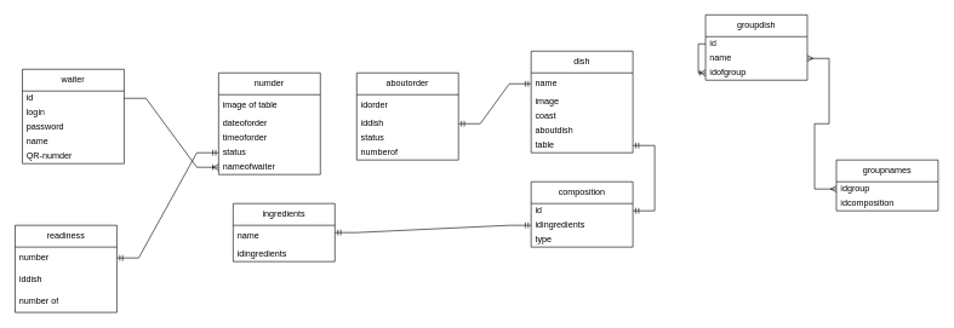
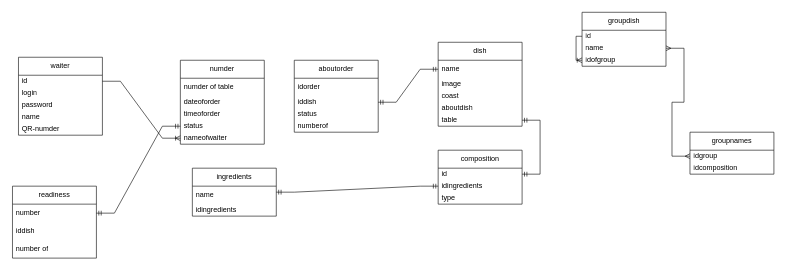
  <mxCell id="0" />
  <mxCell id="1" parent="0" />
  <mxCell id="2" value="numder" style="swimlane;fontStyle=0;childLayout=stackLayout;horizontal=1;startSize=30;horizontalStack=0;resizeParent=1;resizeParentMax=0;resizeLast=0;collapsible=1;marginBottom=0;whiteSpace=wrap;html=1;" parent="1" vertex="1"><mxGeometry x="300" y="100" width="140" height="140" as="geometry" /></mxCell>
- <mxCell id="3" value="image of table" style="text;strokeColor=none;fillColor=none;align=left;verticalAlign=middle;spacingLeft=4;spacingRight=4;overflow=hidden;points=[[0,0.5],[1,0.5]];portConstraint=eastwest;rotatable=0;whiteSpace=wrap;html=1;" parent="2" vertex="1"><mxGeometry y="30" width="140" height="30" as="geometry" /></mxCell>
+ <mxCell id="3" value="numder of table" style="text;strokeColor=none;fillColor=none;align=left;verticalAlign=middle;spacingLeft=4;spacingRight=4;overflow=hidden;points=[[0,0.5],[1,0.5]];portConstraint=eastwest;rotatable=0;whiteSpace=wrap;html=1;" parent="2" vertex="1"><mxGeometry y="30" width="140" height="30" as="geometry" /></mxCell>
  <mxCell id="4" value="dateoforder" style="text;strokeColor=none;fillColor=none;align=left;verticalAlign=middle;spacingLeft=4;spacingRight=4;overflow=hidden;points=[[0,0.5],[1,0.5]];portConstraint=eastwest;rotatable=0;whiteSpace=wrap;html=1;" parent="2" vertex="1"><mxGeometry y="60" width="140" height="20" as="geometry" /></mxCell>
  <mxCell id="5" value="timeoforder" style="text;strokeColor=none;fillColor=none;align=left;verticalAlign=middle;spacingLeft=4;spacingRight=4;overflow=hidden;points=[[0,0.5],[1,0.5]];portConstraint=eastwest;rotatable=0;whiteSpace=wrap;html=1;" parent="2" vertex="1"><mxGeometry y="80" width="140" height="20" as="geometry" /></mxCell>
  <mxCell id="6" value="status" style="text;strokeColor=none;fillColor=none;align=left;verticalAlign=middle;spacingLeft=4;spacingRight=4;overflow=hidden;points=[[0,0.5],[1,0.5]];portConstraint=eastwest;rotatable=0;whiteSpace=wrap;html=1;" parent="2" vertex="1"><mxGeometry y="100" width="140" height="20" as="geometry" /></mxCell>
  <mxCell id="7" value="nameofwaiter" style="text;strokeColor=none;fillColor=none;align=left;verticalAlign=middle;spacingLeft=4;spacingRight=4;overflow=hidden;points=[[0,0.5],[1,0.5]];portConstraint=eastwest;rotatable=0;whiteSpace=wrap;html=1;" vertex="1" parent="2"><mxGeometry y="120" width="140" height="20" as="geometry" /></mxCell>
  <mxCell id="8" value="aboutorder" style="swimlane;fontStyle=0;childLayout=stackLayout;horizontal=1;startSize=30;horizontalStack=0;resizeParent=1;resizeParentMax=0;resizeLast=0;collapsible=1;marginBottom=0;whiteSpace=wrap;html=1;" parent="1" vertex="1"><mxGeometry x="490" y="100" width="140" height="120" as="geometry" /></mxCell>
  <mxCell id="9" value="idorder" style="text;strokeColor=none;fillColor=none;align=left;verticalAlign=middle;spacingLeft=4;spacingRight=4;overflow=hidden;points=[[0,0.5],[1,0.5]];portConstraint=eastwest;rotatable=0;whiteSpace=wrap;html=1;" parent="8" vertex="1"><mxGeometry y="30" width="140" height="30" as="geometry" /></mxCell>
  <mxCell id="10" value="iddish" style="text;strokeColor=none;fillColor=none;align=left;verticalAlign=middle;spacingLeft=4;spacingRight=4;overflow=hidden;points=[[0,0.5],[1,0.5]];portConstraint=eastwest;rotatable=0;whiteSpace=wrap;html=1;" parent="8" vertex="1"><mxGeometry y="60" width="140" height="20" as="geometry" /></mxCell>
  <mxCell id="11" value="status" style="text;strokeColor=none;fillColor=none;align=left;verticalAlign=middle;spacingLeft=4;spacingRight=4;overflow=hidden;points=[[0,0.5],[1,0.5]];portConstraint=eastwest;rotatable=0;whiteSpace=wrap;html=1;" parent="8" vertex="1"><mxGeometry y="80" width="140" height="20" as="geometry" /></mxCell>
  <mxCell id="12" value="numberof" style="text;strokeColor=none;fillColor=none;align=left;verticalAlign=middle;spacingLeft=4;spacingRight=4;overflow=hidden;points=[[0,0.5],[1,0.5]];portConstraint=eastwest;rotatable=0;whiteSpace=wrap;html=1;" parent="8" vertex="1"><mxGeometry y="100" width="140" height="20" as="geometry" /></mxCell>
  <mxCell id="13" value="dish" style="swimlane;fontStyle=0;childLayout=stackLayout;horizontal=1;startSize=30;horizontalStack=0;resizeParent=1;resizeParentMax=0;resizeLast=0;collapsible=1;marginBottom=0;whiteSpace=wrap;html=1;" parent="1" vertex="1"><mxGeometry x="730" y="70" width="140" height="140" as="geometry" /></mxCell>
  <mxCell id="14" value="name" style="text;strokeColor=none;fillColor=none;align=left;verticalAlign=middle;spacingLeft=4;spacingRight=4;overflow=hidden;points=[[0,0.5],[1,0.5]];portConstraint=eastwest;rotatable=0;whiteSpace=wrap;html=1;" parent="13" vertex="1"><mxGeometry y="30" width="140" height="30" as="geometry" /></mxCell>
  <mxCell id="15" value="image" style="text;strokeColor=none;fillColor=none;align=left;verticalAlign=middle;spacingLeft=4;spacingRight=4;overflow=hidden;points=[[0,0.5],[1,0.5]];portConstraint=eastwest;rotatable=0;whiteSpace=wrap;html=1;" parent="13" vertex="1"><mxGeometry y="60" width="140" height="20" as="geometry" /></mxCell>
  <mxCell id="16" value="coast" style="text;strokeColor=none;fillColor=none;align=left;verticalAlign=middle;spacingLeft=4;spacingRight=4;overflow=hidden;points=[[0,0.5],[1,0.5]];portConstraint=eastwest;rotatable=0;whiteSpace=wrap;html=1;" parent="13" vertex="1"><mxGeometry y="80" width="140" height="20" as="geometry" /></mxCell>
  <mxCell id="17" value="aboutdish" style="text;strokeColor=none;fillColor=none;align=left;verticalAlign=middle;spacingLeft=4;spacingRight=4;overflow=hidden;points=[[0,0.5],[1,0.5]];portConstraint=eastwest;rotatable=0;whiteSpace=wrap;html=1;" parent="13" vertex="1"><mxGeometry y="100" width="140" height="20" as="geometry" /></mxCell>
  <mxCell id="18" value="table" style="text;strokeColor=none;fillColor=none;align=left;verticalAlign=middle;spacingLeft=4;spacingRight=4;overflow=hidden;points=[[0,0.5],[1,0.5]];portConstraint=eastwest;rotatable=0;whiteSpace=wrap;html=1;" parent="13" vertex="1"><mxGeometry y="120" width="140" height="20" as="geometry" /></mxCell>
  <mxCell id="19" value="ingredients" style="swimlane;fontStyle=0;childLayout=stackLayout;horizontal=1;startSize=30;horizontalStack=0;resizeParent=1;resizeParentMax=0;resizeLast=0;collapsible=1;marginBottom=0;whiteSpace=wrap;html=1;" parent="1" vertex="1"><mxGeometry x="320" y="280" width="140" height="80" as="geometry" /></mxCell>
  <mxCell id="20" value="name" style="text;strokeColor=none;fillColor=none;align=left;verticalAlign=middle;spacingLeft=4;spacingRight=4;overflow=hidden;points=[[0,0.5],[1,0.5]];portConstraint=eastwest;rotatable=0;whiteSpace=wrap;html=1;" parent="19" vertex="1"><mxGeometry y="30" width="140" height="30" as="geometry" /></mxCell>
  <mxCell id="21" value="idingredients" style="text;strokeColor=none;fillColor=none;align=left;verticalAlign=middle;spacingLeft=4;spacingRight=4;overflow=hidden;points=[[0,0.5],[1,0.5]];portConstraint=eastwest;rotatable=0;whiteSpace=wrap;html=1;" parent="19" vertex="1"><mxGeometry y="60" width="140" height="20" as="geometry" /></mxCell>
  <mxCell id="22" value="composition" style="swimlane;fontStyle=0;childLayout=stackLayout;horizontal=1;startSize=30;horizontalStack=0;resizeParent=1;resizeParentMax=0;resizeLast=0;collapsible=1;marginBottom=0;whiteSpace=wrap;html=1;" parent="1" vertex="1"><mxGeometry x="730" y="250" width="140" height="90" as="geometry" /></mxCell>
  <mxCell id="23" value="id" style="text;strokeColor=none;fillColor=none;align=left;verticalAlign=middle;spacingLeft=4;spacingRight=4;overflow=hidden;points=[[0,0.5],[1,0.5]];portConstraint=eastwest;rotatable=0;whiteSpace=wrap;html=1;" parent="22" vertex="1"><mxGeometry y="30" width="140" height="20" as="geometry" /></mxCell>
  <mxCell id="24" value="idingredients" style="text;strokeColor=none;fillColor=none;align=left;verticalAlign=middle;spacingLeft=4;spacingRight=4;overflow=hidden;points=[[0,0.5],[1,0.5]];portConstraint=eastwest;rotatable=0;whiteSpace=wrap;html=1;" parent="22" vertex="1"><mxGeometry y="50" width="140" height="20" as="geometry" /></mxCell>
  <mxCell id="25" value="type" style="text;strokeColor=none;fillColor=none;align=left;verticalAlign=middle;spacingLeft=4;spacingRight=4;overflow=hidden;points=[[0,0.5],[1,0.5]];portConstraint=eastwest;rotatable=0;whiteSpace=wrap;html=1;" vertex="1" parent="22"><mxGeometry y="70" width="140" height="20" as="geometry" /></mxCell>
  <mxCell id="26" value="readiness" style="swimlane;fontStyle=0;childLayout=stackLayout;horizontal=1;startSize=30;horizontalStack=0;resizeParent=1;resizeParentMax=0;resizeLast=0;collapsible=1;marginBottom=0;whiteSpace=wrap;html=1;" parent="1" vertex="1"><mxGeometry x="20" y="310" width="140" height="120" as="geometry" /></mxCell>
  <mxCell id="27" value="number" style="text;strokeColor=none;fillColor=none;align=left;verticalAlign=middle;spacingLeft=4;spacingRight=4;overflow=hidden;points=[[0,0.5],[1,0.5]];portConstraint=eastwest;rotatable=0;whiteSpace=wrap;html=1;" parent="26" vertex="1"><mxGeometry y="30" width="140" height="30" as="geometry" /></mxCell>
  <mxCell id="28" value="iddish" style="text;strokeColor=none;fillColor=none;align=left;verticalAlign=middle;spacingLeft=4;spacingRight=4;overflow=hidden;points=[[0,0.5],[1,0.5]];portConstraint=eastwest;rotatable=0;whiteSpace=wrap;html=1;" parent="26" vertex="1"><mxGeometry y="60" width="140" height="30" as="geometry" /></mxCell>
  <mxCell id="29" value="number of" style="text;strokeColor=none;fillColor=none;align=left;verticalAlign=middle;spacingLeft=4;spacingRight=4;overflow=hidden;points=[[0,0.5],[1,0.5]];portConstraint=eastwest;rotatable=0;whiteSpace=wrap;html=1;" parent="26" vertex="1"><mxGeometry y="90" width="140" height="30" as="geometry" /></mxCell>
  <mxCell id="30" value="groupnames" style="swimlane;fontStyle=0;childLayout=stackLayout;horizontal=1;startSize=30;horizontalStack=0;resizeParent=1;resizeParentMax=0;resizeLast=0;collapsible=1;marginBottom=0;whiteSpace=wrap;html=1;" parent="1" vertex="1"><mxGeometry x="1150" y="220" width="140" height="70" as="geometry" /></mxCell>
  <mxCell id="31" value="idgroup" style="text;strokeColor=none;fillColor=none;align=left;verticalAlign=middle;spacingLeft=4;spacingRight=4;overflow=hidden;points=[[0,0.5],[1,0.5]];portConstraint=eastwest;rotatable=0;whiteSpace=wrap;html=1;" parent="30" vertex="1"><mxGeometry y="30" width="140" height="20" as="geometry" /></mxCell>
  <mxCell id="32" value="idcomposition" style="text;strokeColor=none;fillColor=none;align=left;verticalAlign=middle;spacingLeft=4;spacingRight=4;overflow=hidden;points=[[0,0.5],[1,0.5]];portConstraint=eastwest;rotatable=0;whiteSpace=wrap;html=1;" parent="30" vertex="1"><mxGeometry y="50" width="140" height="20" as="geometry" /></mxCell>
  <mxCell id="33" value="groupdish" style="swimlane;fontStyle=0;childLayout=stackLayout;horizontal=1;startSize=30;horizontalStack=0;resizeParent=1;resizeParentMax=0;resizeLast=0;collapsible=1;marginBottom=0;whiteSpace=wrap;html=1;" parent="1" vertex="1"><mxGeometry x="970" y="20" width="140" height="90" as="geometry" /></mxCell>
  <mxCell id="34" value="id" style="text;strokeColor=none;fillColor=none;align=left;verticalAlign=middle;spacingLeft=4;spacingRight=4;overflow=hidden;points=[[0,0.5],[1,0.5]];portConstraint=eastwest;rotatable=0;whiteSpace=wrap;html=1;" parent="33" vertex="1"><mxGeometry y="30" width="140" height="20" as="geometry" /></mxCell>
  <mxCell id="35" value="name" style="text;strokeColor=none;fillColor=none;align=left;verticalAlign=middle;spacingLeft=4;spacingRight=4;overflow=hidden;points=[[0,0.5],[1,0.5]];portConstraint=eastwest;rotatable=0;whiteSpace=wrap;html=1;" parent="33" vertex="1"><mxGeometry y="50" width="140" height="20" as="geometry" /></mxCell>
  <mxCell id="36" value="idofgroup" style="text;strokeColor=none;fillColor=none;align=left;verticalAlign=middle;spacingLeft=4;spacingRight=4;overflow=hidden;points=[[0,0.5],[1,0.5]];portConstraint=eastwest;rotatable=0;whiteSpace=wrap;html=1;" parent="33" vertex="1"><mxGeometry y="70" width="140" height="20" as="geometry" /></mxCell>
  <mxCell id="37" value="" style="fontSize=12;html=1;endArrow=ERoneToMany;rounded=0;exitX=0;exitY=0.5;exitDx=0;exitDy=0;entryX=0;entryY=0.5;entryDx=0;entryDy=0;edgeStyle=orthogonalEdgeStyle;" edge="1" parent="33" source="34" target="36"><mxGeometry width="100" height="100" relative="1" as="geometry"><mxPoint x="-60" y="50" as="sourcePoint" /><mxPoint x="-60" y="100" as="targetPoint" /></mxGeometry></mxCell>
  <mxCell id="38" value="waiter" style="swimlane;fontStyle=0;childLayout=stackLayout;horizontal=1;startSize=30;horizontalStack=0;resizeParent=1;resizeParentMax=0;resizeLast=0;collapsible=1;marginBottom=0;whiteSpace=wrap;html=1;" vertex="1" parent="1"><mxGeometry x="30" y="95" width="140" height="130" as="geometry" /></mxCell>
  <mxCell id="39" value="id" style="text;strokeColor=none;fillColor=none;align=left;verticalAlign=middle;spacingLeft=4;spacingRight=4;overflow=hidden;points=[[0,0.5],[1,0.5]];portConstraint=eastwest;rotatable=0;whiteSpace=wrap;html=1;" vertex="1" parent="38"><mxGeometry y="30" width="140" height="20" as="geometry" /></mxCell>
  <mxCell id="40" value="login" style="text;strokeColor=none;fillColor=none;align=left;verticalAlign=middle;spacingLeft=4;spacingRight=4;overflow=hidden;points=[[0,0.5],[1,0.5]];portConstraint=eastwest;rotatable=0;whiteSpace=wrap;html=1;" vertex="1" parent="38"><mxGeometry y="50" width="140" height="20" as="geometry" /></mxCell>
  <mxCell id="41" value="password" style="text;strokeColor=none;fillColor=none;align=left;verticalAlign=middle;spacingLeft=4;spacingRight=4;overflow=hidden;points=[[0,0.5],[1,0.5]];portConstraint=eastwest;rotatable=0;whiteSpace=wrap;html=1;" vertex="1" parent="38"><mxGeometry y="70" width="140" height="20" as="geometry" /></mxCell>
  <mxCell id="42" value="name" style="text;strokeColor=none;fillColor=none;align=left;verticalAlign=middle;spacingLeft=4;spacingRight=4;overflow=hidden;points=[[0,0.5],[1,0.5]];portConstraint=eastwest;rotatable=0;whiteSpace=wrap;html=1;" vertex="1" parent="38"><mxGeometry y="90" width="140" height="20" as="geometry" /></mxCell>
  <mxCell id="43" value="QR-numder" style="text;strokeColor=none;fillColor=none;align=left;verticalAlign=middle;spacingLeft=4;spacingRight=4;overflow=hidden;points=[[0,0.5],[1,0.5]];portConstraint=eastwest;rotatable=0;whiteSpace=wrap;html=1;" vertex="1" parent="38"><mxGeometry y="110" width="140" height="20" as="geometry" /></mxCell>
  <mxCell id="44" value="" style="edgeStyle=entityRelationEdgeStyle;fontSize=12;html=1;endArrow=ERoneToMany;rounded=0;exitX=1;exitY=0.5;exitDx=0;exitDy=0;entryX=0;entryY=0.5;entryDx=0;entryDy=0;" edge="1" parent="1" source="39" target="7"><mxGeometry width="100" height="100" relative="1" as="geometry"><mxPoint x="130" y="380" as="sourcePoint" /><mxPoint x="230" y="280" as="targetPoint" /></mxGeometry></mxCell>
  <mxCell id="45" value="" style="edgeStyle=entityRelationEdgeStyle;fontSize=12;html=1;endArrow=ERmandOne;startArrow=ERmandOne;rounded=0;entryX=0;entryY=0.5;entryDx=0;entryDy=0;exitX=1;exitY=0.5;exitDx=0;exitDy=0;" edge="1" parent="1" source="10" target="14"><mxGeometry width="100" height="100" relative="1" as="geometry"><mxPoint x="550" y="370" as="sourcePoint" /><mxPoint x="650" y="270" as="targetPoint" /></mxGeometry></mxCell>
  <mxCell id="46" value="" style="edgeStyle=entityRelationEdgeStyle;fontSize=12;html=1;endArrow=ERmandOne;startArrow=ERmandOne;rounded=0;entryX=0;entryY=0.5;entryDx=0;entryDy=0;exitX=1;exitY=0.5;exitDx=0;exitDy=0;" edge="1" parent="1" source="19" target="24"><mxGeometry width="100" height="100" relative="1" as="geometry"><mxPoint x="520" y="340" as="sourcePoint" /><mxPoint x="570" y="340" as="targetPoint" /></mxGeometry></mxCell>
  <mxCell id="47" value="" style="edgeStyle=entityRelationEdgeStyle;fontSize=12;html=1;endArrow=ERmandOne;startArrow=ERmandOne;rounded=0;exitX=1;exitY=0.5;exitDx=0;exitDy=0;" edge="1" parent="1" source="23" target="18"><mxGeometry width="100" height="100" relative="1" as="geometry"><mxPoint x="630" y="300" as="sourcePoint" /><mxPoint x="730" y="200" as="targetPoint" /></mxGeometry></mxCell>
  <mxCell id="48" value="" style="edgeStyle=entityRelationEdgeStyle;fontSize=12;html=1;endArrow=ERmandOne;startArrow=ERmandOne;rounded=0;entryX=0;entryY=0.5;entryDx=0;entryDy=0;exitX=1;exitY=0.5;exitDx=0;exitDy=0;" edge="1" parent="1" source="27" target="6"><mxGeometry width="100" height="100" relative="1" as="geometry"><mxPoint x="170" y="440" as="sourcePoint" /><mxPoint x="270" y="340" as="targetPoint" /></mxGeometry></mxCell>
  <mxCell id="49" value="" style="edgeStyle=entityRelationEdgeStyle;fontSize=12;html=1;endArrow=ERmany;startArrow=ERmany;rounded=0;entryX=1;entryY=0.5;entryDx=0;entryDy=0;exitX=0;exitY=0.5;exitDx=0;exitDy=0;" edge="1" parent="1" source="31" target="35"><mxGeometry width="100" height="100" relative="1" as="geometry"><mxPoint x="770" y="290" as="sourcePoint" /><mxPoint x="870" y="190" as="targetPoint" /></mxGeometry></mxCell>
